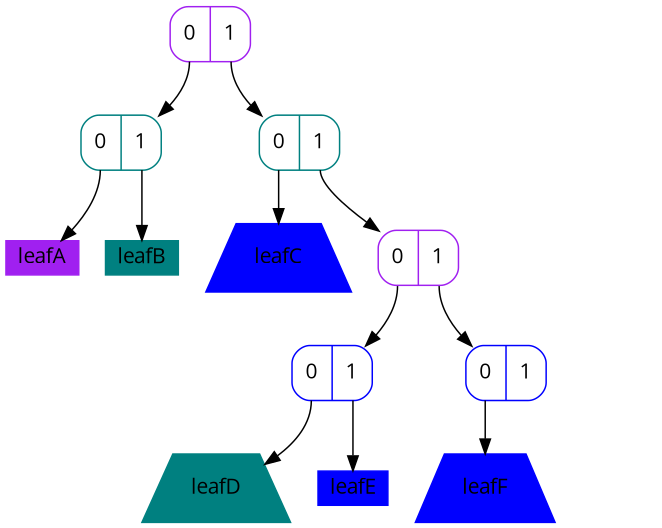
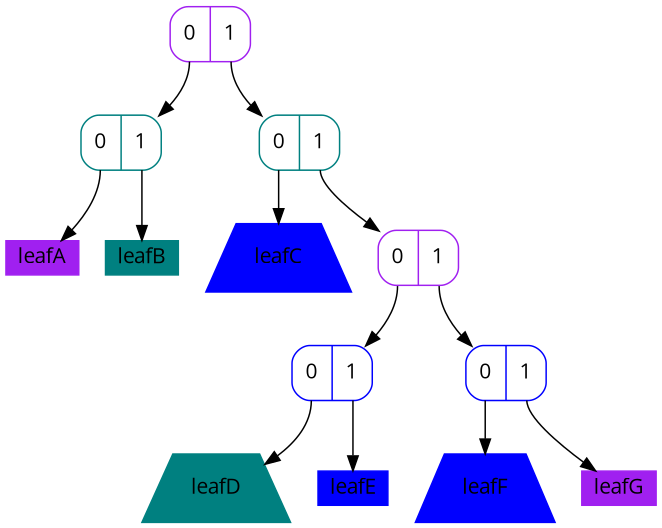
  digraph {
    fontname="Open Sans"
    node [shape=Mrecord color=blue fontname="Open Sans" style=filled]
    edge [tailport=f0 fontname="Open Sans"]
    n1 [label="<f0> 0| <f1> 1" color=purple style=""]
    n2 [label="<f0> 0|<f1> 1" color=teal style=""]
    n3 [label="<f0> 0|<f1> 1" color=teal style=""]
    leafA [color=purple height=0.2 shape=box width=0.2]
    leafB [color=teal height=0.2 shape=box width=0.2]
    n6 [label="<f0> 0|<f1> 1" color=purple style=""]
    leafC [height=0.2 shape=trapezium width=0.2]
    n8 [label="<f0> 0|<f1> 1" style=""]
    n9 [label="<f0> 0|<f1> 1" style=""]
    leafD [color=teal height=0.2 shape=trapezium width=0.2]
    leafE [height=0.2 shape=box width=0.2]
    leafF [height=0.2 shape=trapezium width=0.2]
+   leafG [color=purple height=0.2 shape=box width=0.2]
    n1 -> n2
    n1 -> n3 [tailport=f1]
    n2 -> leafA
    n2 -> leafB [tailport=f1]
    n3 -> n6 [tailport=f1]
    n3 -> leafC
    n6 -> n8
    n6 -> n9 [tailport=f1]
    n8 -> leafD
    n8 -> leafE [tailport=f1]
    n9 -> leafF
+   n9 -> leafG [tailport=f1]
  }
